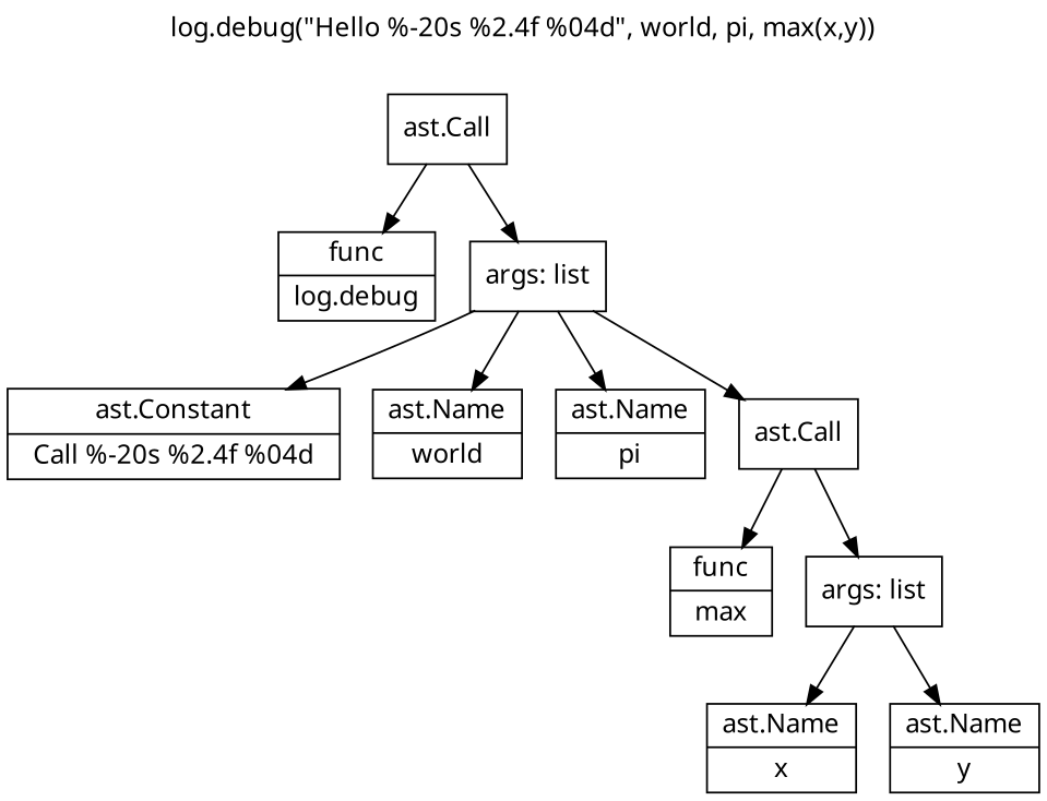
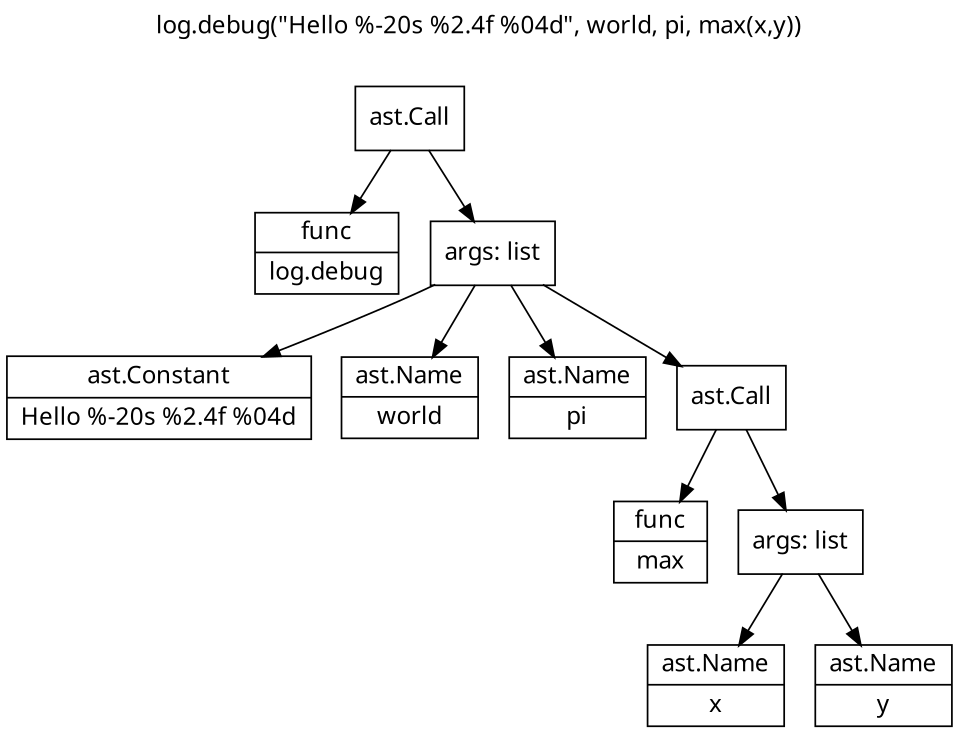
  digraph {
    label="log.debug(\"Hello %-20s %2.4f %04d\", world, pi, max(x,y))"
    labelloc=t
    fontname="Noto Sans"
    node [shape=record fontname="Noto Sans"]
    edge [fontname="Noto Sans"]
    n1 [label="ast.Call"]
    n2 [label="{func|log.debug}"]
    n3 [label="args: list"]
-   n4 [label="{ast.Constant|Call %-20s %2.4f %04d}"]
+   n4 [label="{ast.Constant|Hello %-20s %2.4f %04d}"]
    n5 [label="{ast.Name|world}"]
    n6 [label="{ast.Name|pi}"]
    n7 [label="ast.Call"]
    n8 [label="{func|max}"]
    n9 [label="args: list"]
    n10 [label="{ast.Name|x}"]
    n11 [label="{ast.Name|y}"]
    n1 -> n2
    n1 -> n3
    n3 -> n4
    n3 -> n5
    n3 -> n6
    n3 -> n7
    n7 -> n8
    n7 -> n9
    n9 -> n10
    n9 -> n11
  }
